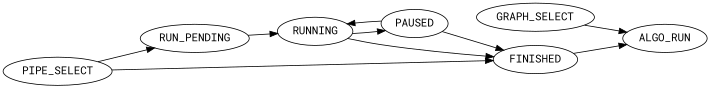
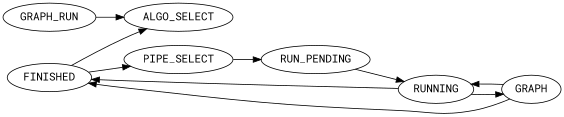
  digraph {
    fontname="Roboto Mono"
    rankdir=LR
    node [fontname="Roboto Mono"]
    edge [fontname="Roboto Mono"]
-   GRAPH_SELECT
-   ALGO_SELECT [label=ALGO_RUN]
+   GRAPH_SELECT [label=GRAPH_RUN]
+   ALGO_SELECT
    RUN_PENDING
    RUNNING
-   PAUSED
+   PAUSED [label="GRAPH"]
    FINISHED
    PIPE_SELECT
    GRAPH_SELECT -> ALGO_SELECT
    RUN_PENDING -> RUNNING
    RUNNING -> PAUSED
    RUNNING -> FINISHED
    PAUSED -> RUNNING
    PAUSED -> FINISHED
    FINISHED -> ALGO_SELECT
-   PIPE_SELECT -> FINISHED
+   FINISHED -> PIPE_SELECT
    PIPE_SELECT -> RUN_PENDING
  }
